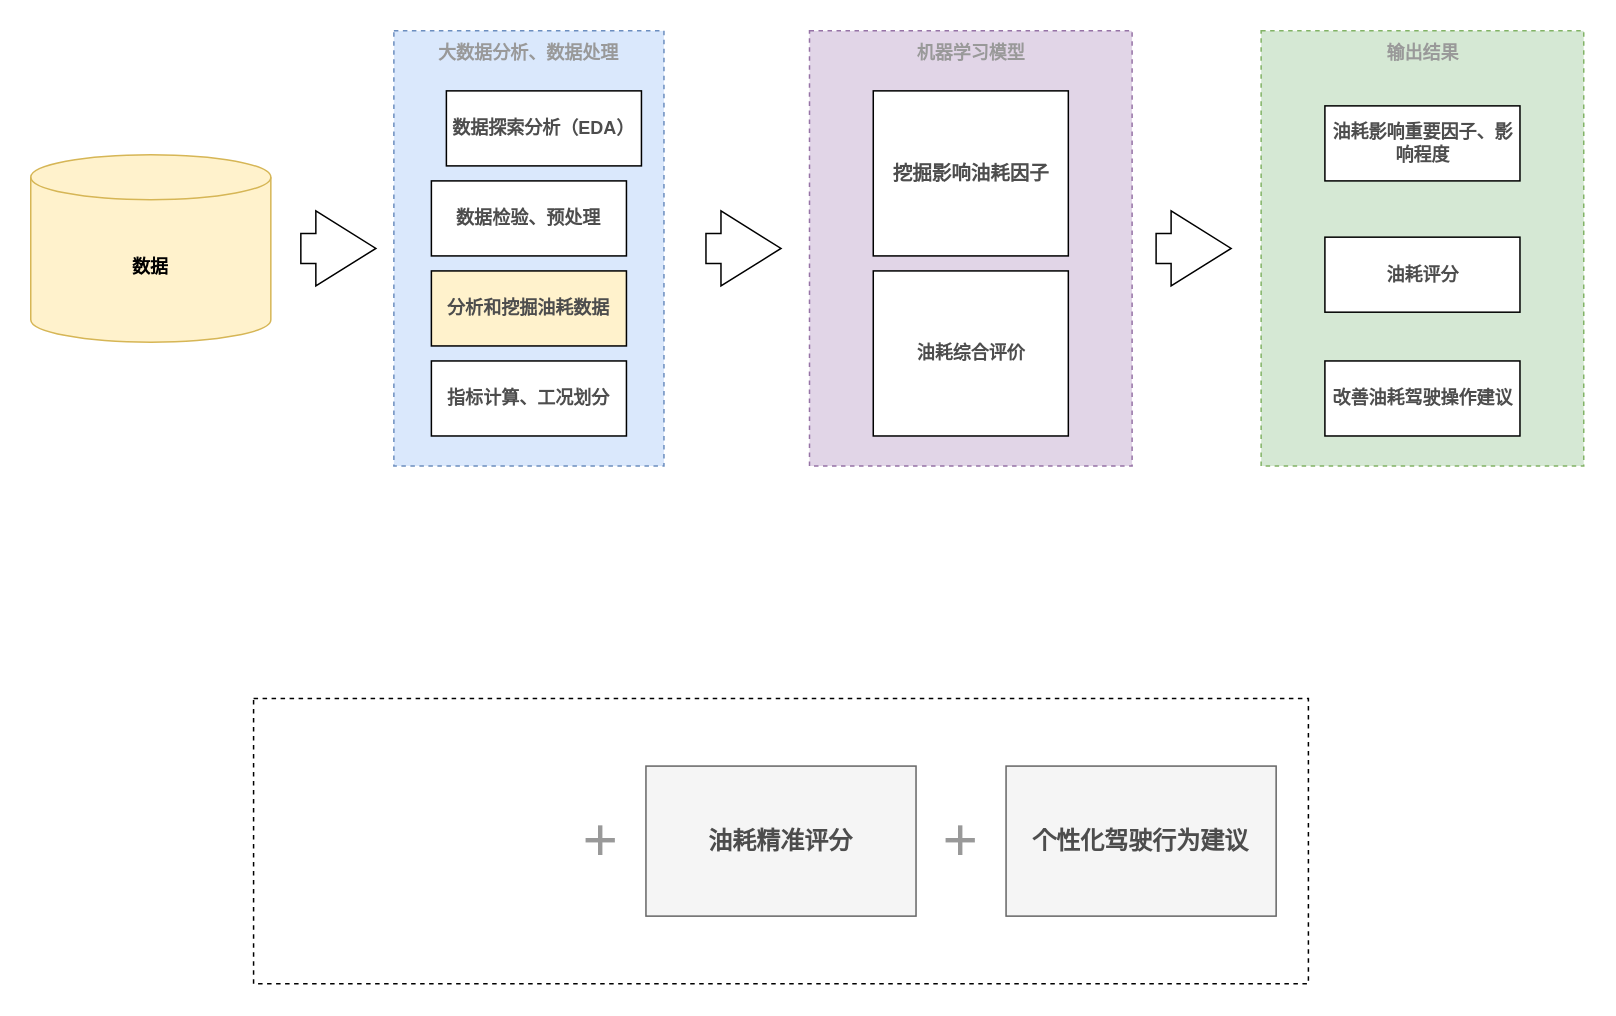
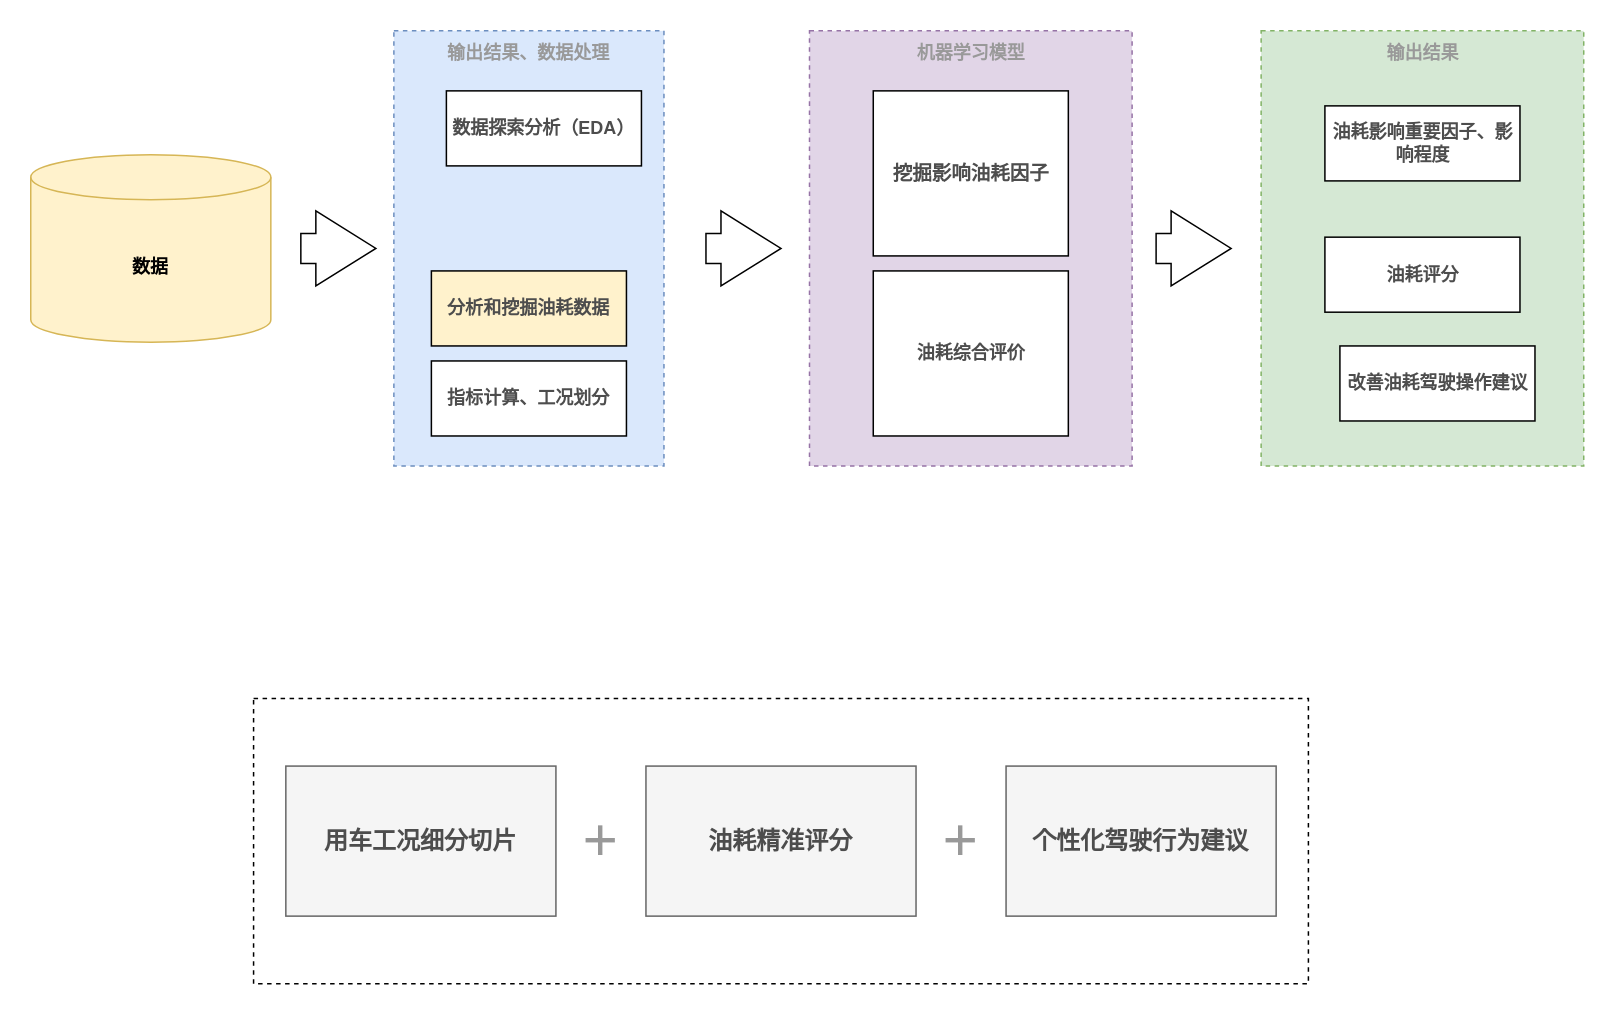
  <mxCell id="0" />
  <mxCell id="1" parent="0" />
  <mxCell id="2" value="" style="rounded=0;whiteSpace=wrap;html=1;dashed=1;fontFamily=Tahoma;fontSize=42;fontColor=#999999;" vertex="1" parent="1"><mxGeometry x="168.5" y="465" width="703" height="190" as="geometry" /></mxCell>
  <mxCell id="3" value="" style="rounded=0;whiteSpace=wrap;html=1;dashed=1;fillColor=#d5e8d4;strokeColor=#82b366;" vertex="1" parent="1"><mxGeometry x="840" y="20" width="215" height="290" as="geometry" /></mxCell>
  <mxCell id="4" value="" style="rounded=0;whiteSpace=wrap;html=1;dashed=1;fillColor=#e1d5e7;strokeColor=#9673a6;" vertex="1" parent="1"><mxGeometry x="539" y="20" width="215" height="290" as="geometry" /></mxCell>
  <mxCell id="5" value="" style="rounded=0;whiteSpace=wrap;html=1;dashed=1;fillColor=#dae8fc;strokeColor=#6c8ebf;" vertex="1" parent="1"><mxGeometry x="262" y="20" width="180" height="290" as="geometry" /></mxCell>
  <mxCell id="6" value="数据探索分析（EDA）" style="rounded=0;whiteSpace=wrap;html=1;fontStyle=1;fontColor=#4D4D4D;" vertex="1" parent="1"><mxGeometry x="297" y="60" width="130" height="50" as="geometry" /></mxCell>
  <mxCell id="7" value="数据" style="shape=cylinder3;whiteSpace=wrap;html=1;boundedLbl=1;backgroundOutline=1;size=15;fontStyle=1;fillColor=#fff2cc;strokeColor=#d6b656;" vertex="1" parent="1"><mxGeometry x="20" y="102.5" width="160" height="125" as="geometry" /></mxCell>
  <mxCell id="8" value="分析和挖掘油耗数据" style="rounded=0;whiteSpace=wrap;html=1;fontStyle=1;fontColor=#4D4D4D;fillColor=#fff2cc;" vertex="1" parent="1"><mxGeometry x="287" y="180" width="130" height="50" as="geometry" /></mxCell>
- <mxCell id="9" value="数据检验、预处理" style="rounded=0;whiteSpace=wrap;html=1;fontStyle=1;fontColor=#4D4D4D;" vertex="1" parent="1"><mxGeometry x="287" y="120" width="130" height="50" as="geometry" /></mxCell>
  <mxCell id="10" value="指标计算、工况划分" style="rounded=0;whiteSpace=wrap;html=1;fontStyle=1;fontColor=#4D4D4D;" vertex="1" parent="1"><mxGeometry x="287" y="240" width="130" height="50" as="geometry" /></mxCell>
- <mxCell id="11" value="大数据分析、数据处理" style="text;html=1;strokeColor=none;fillColor=none;align=center;verticalAlign=middle;whiteSpace=wrap;rounded=0;dashed=1;fontStyle=1;fontColor=#999999;" vertex="1" parent="1"><mxGeometry x="277" y="20" width="150" height="30" as="geometry" /></mxCell>
+ <mxCell id="11" value="输出结果、数据处理" style="text;html=1;strokeColor=none;fillColor=none;align=center;verticalAlign=middle;whiteSpace=wrap;rounded=0;dashed=1;fontStyle=1;fontColor=#999999;" vertex="1" parent="1"><mxGeometry x="277" y="20" width="150" height="30" as="geometry" /></mxCell>
  <mxCell id="12" value="&lt;span style=&quot;&quot;&gt;油耗综合评价&lt;/span&gt;" style="rounded=0;whiteSpace=wrap;html=1;fontStyle=1;fontColor=#4D4D4D;" vertex="1" parent="1"><mxGeometry x="581.5" y="180" width="130" height="110" as="geometry" /></mxCell>
  <mxCell id="13" value="&lt;span style=&quot;font-size: 13px;&quot;&gt;挖掘影响油耗因子&lt;/span&gt;" style="rounded=0;whiteSpace=wrap;html=1;fontStyle=1;fontColor=#4D4D4D;fontSize=13;" vertex="1" parent="1"><mxGeometry x="581.5" y="60" width="130" height="110" as="geometry" /></mxCell>
  <mxCell id="14" value="机器学习模型" style="text;html=1;strokeColor=none;fillColor=none;align=center;verticalAlign=middle;whiteSpace=wrap;rounded=0;dashed=1;fontStyle=1;fontColor=#999999;" vertex="1" parent="1"><mxGeometry x="571.5" y="20" width="150" height="30" as="geometry" /></mxCell>
  <mxCell id="15" value="油耗&lt;span style=&quot;&quot;&gt;影响重要因子、影响程度&lt;/span&gt;" style="rounded=0;whiteSpace=wrap;html=1;fontStyle=1;fontColor=#4D4D4D;" vertex="1" parent="1"><mxGeometry x="882.5" y="70" width="130" height="50" as="geometry" /></mxCell>
  <mxCell id="16" value="油耗评分" style="rounded=0;whiteSpace=wrap;html=1;fontStyle=1;fontColor=#4D4D4D;" vertex="1" parent="1"><mxGeometry x="882.5" y="157.5" width="130" height="50" as="geometry" /></mxCell>
- <mxCell id="17" value="改善油耗驾驶操作建议" style="rounded=0;whiteSpace=wrap;html=1;fontStyle=1;fontColor=#4D4D4D;" vertex="1" parent="1"><mxGeometry x="882.5" y="240" width="130" height="50" as="geometry" /></mxCell>
+ <mxCell id="17" value="改善油耗驾驶操作建议" style="rounded=0;whiteSpace=wrap;html=1;fontStyle=1;fontColor=#4D4D4D;" vertex="1" parent="1"><mxGeometry x="892.5" y="230" width="130" height="50" as="geometry" /></mxCell>
  <mxCell id="18" value="" style="html=1;shadow=0;dashed=0;align=center;verticalAlign=middle;shape=mxgraph.arrows2.arrow;dy=0.6;dx=40;notch=0;fontColor=#4D4D4D;" vertex="1" parent="1"><mxGeometry x="200" y="140" width="50" height="50" as="geometry" /></mxCell>
  <mxCell id="19" value="" style="html=1;shadow=0;dashed=0;align=center;verticalAlign=middle;shape=mxgraph.arrows2.arrow;dy=0.6;dx=40;notch=0;fontColor=#4D4D4D;" vertex="1" parent="1"><mxGeometry x="470" y="140" width="50" height="50" as="geometry" /></mxCell>
  <mxCell id="20" value="" style="html=1;shadow=0;dashed=0;align=center;verticalAlign=middle;shape=mxgraph.arrows2.arrow;dy=0.6;dx=40;notch=0;fontColor=#4D4D4D;" vertex="1" parent="1"><mxGeometry x="770" y="140" width="50" height="50" as="geometry" /></mxCell>
  <mxCell id="21" value="输出结果" style="text;html=1;strokeColor=none;fillColor=none;align=center;verticalAlign=middle;whiteSpace=wrap;rounded=0;dashed=1;fontStyle=1;fontColor=#999999;" vertex="1" parent="1"><mxGeometry x="872.5" y="20" width="150" height="30" as="geometry" /></mxCell>
+ <mxCell id="22" value="用车工况细分切片" style="rounded=0;whiteSpace=wrap;html=1;fontStyle=1;fontSize=16;fillColor=#f5f5f5;strokeColor=#666666;fontColor=#4D4D4D;fontFamily=Tahoma;" vertex="1" parent="1"><mxGeometry x="190" y="510" width="180" height="100" as="geometry" /></mxCell>
  <mxCell id="23" value="油耗精准评分" style="rounded=0;whiteSpace=wrap;html=1;fontStyle=1;fontSize=16;fillColor=#f5f5f5;strokeColor=#666666;fontColor=#4D4D4D;fontFamily=Tahoma;" vertex="1" parent="1"><mxGeometry x="430" y="510" width="180" height="100" as="geometry" /></mxCell>
  <mxCell id="24" value="个性化驾驶行为建议" style="rounded=0;whiteSpace=wrap;html=1;fontStyle=1;fontSize=16;fillColor=#f5f5f5;strokeColor=#666666;fontColor=#4D4D4D;fontFamily=Tahoma;" vertex="1" parent="1"><mxGeometry x="670" y="510" width="180" height="100" as="geometry" /></mxCell>
  <mxCell id="25" value="&lt;font color=&quot;#999999&quot;&gt;+&lt;/font&gt;" style="text;html=1;strokeColor=none;fillColor=none;align=center;verticalAlign=middle;whiteSpace=wrap;rounded=0;dashed=1;fontSize=42;fontColor=#4D4D4D;fontStyle=1;fontFamily=Tahoma;" vertex="1" parent="1"><mxGeometry x="370" y="545" width="60" height="30" as="geometry" /></mxCell>
  <mxCell id="26" value="&lt;font color=&quot;#999999&quot;&gt;+&lt;/font&gt;" style="text;html=1;strokeColor=none;fillColor=none;align=center;verticalAlign=middle;whiteSpace=wrap;rounded=0;dashed=1;fontSize=42;fontColor=#4D4D4D;fontStyle=1;fontFamily=Tahoma;" vertex="1" parent="1"><mxGeometry x="610" y="545" width="60" height="30" as="geometry" /></mxCell>
